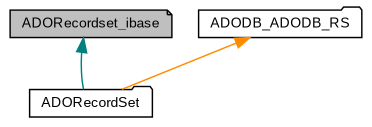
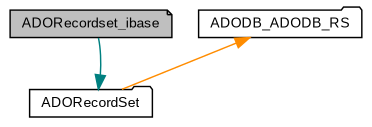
  digraph {
    fontname="Liberation Sans"
    node [color=black fontname="Liberation Sans" fontsize=10 shape=folder]
    edge [dir=back fontname="Liberation Sans" fontsize=10 labelfontname="FreeSans.ttf" labelfontsize=10 style=solid]
    n1 [fillcolor=grey75 fontcolor=black height=0.2 label=ADORecordset_ibase shape=note style=filled width=0.4]
    n2 [height=0.2 label=ADORecordSet width=0.4]
    n3 [height=0.2 label=ADODB_ADODB_RS width=0.4]
-   n1 -> n2 [color=teal]
+   n2 -> n1 [color=teal]
    n3 -> n2 [color=darkorange]
  }
